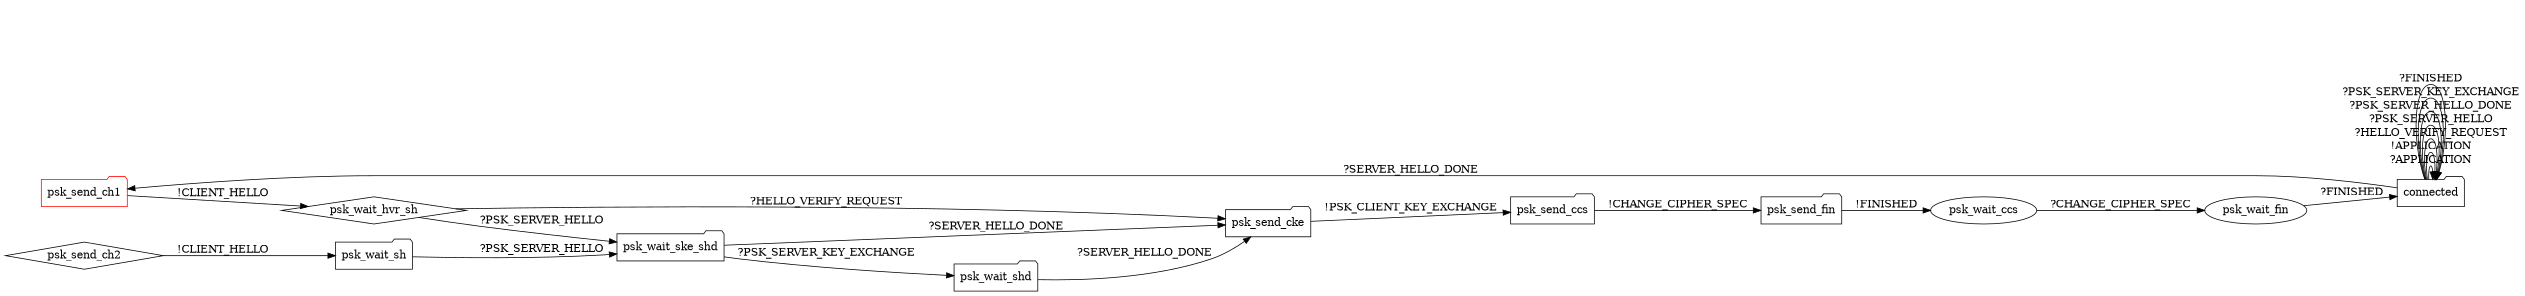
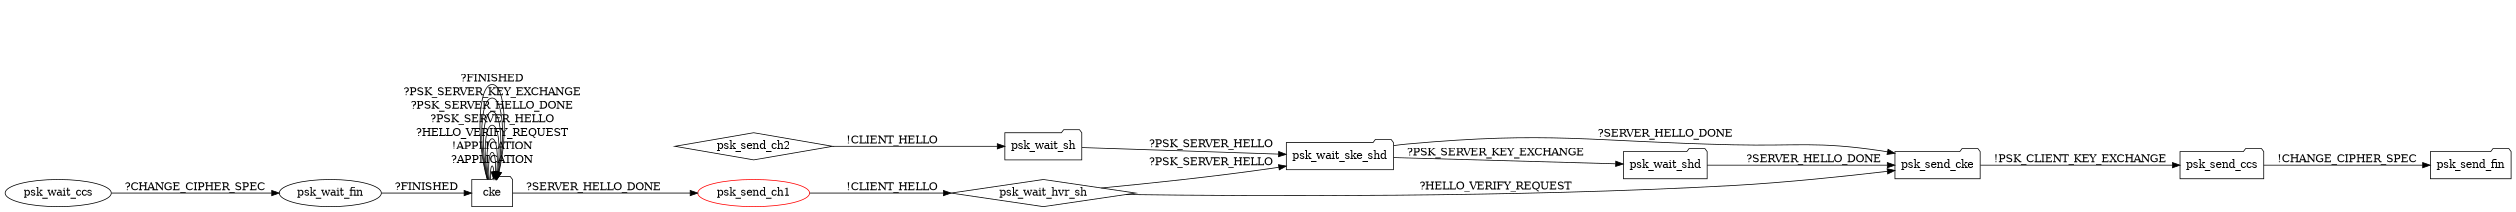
  digraph {
    rankdir=LR
    node [shape=folder]
-   psk_send_ch1 [color=red]
+   psk_send_ch1 [color=red shape=ellipse]
    psk_wait_hvr_sh [shape=diamond]
    psk_wait_ske_shd
    psk_send_cke
-   connected
+   connected [label=cke]
    psk_send_ch2 [shape=diamond]
    psk_wait_sh
    psk_wait_shd
    psk_send_ccs
    psk_send_fin
    psk_wait_ccs [shape=ellipse]
    psk_wait_fin [shape=ellipse]
    psk_send_ch1 -> psk_wait_hvr_sh [label="!CLIENT_HELLO"]
    psk_wait_hvr_sh -> psk_wait_ske_shd [label="?PSK_SERVER_HELLO"]
    psk_wait_hvr_sh -> psk_send_cke [label="?HELLO_VERIFY_REQUEST"]
    psk_wait_ske_shd -> psk_send_cke [label="?SERVER_HELLO_DONE"]
    psk_wait_ske_shd -> psk_wait_shd [label="?PSK_SERVER_KEY_EXCHANGE"]
    psk_send_cke -> psk_send_ccs [label="!PSK_CLIENT_KEY_EXCHANGE"]
    connected -> psk_send_ch1 [label="?SERVER_HELLO_DONE"]
    connected -> connected [label="?APPLICATION"]
    connected -> connected [label="!APPLICATION"]
    connected -> connected [label="?HELLO_VERIFY_REQUEST"]
    connected -> connected [label="?PSK_SERVER_HELLO"]
    connected -> connected [label="?PSK_SERVER_HELLO_DONE"]
    connected -> connected [label="?PSK_SERVER_KEY_EXCHANGE"]
    connected -> connected [label="?FINISHED"]
    psk_send_ch2 -> psk_wait_sh [label="!CLIENT_HELLO"]
    psk_wait_sh -> psk_wait_ske_shd [label="?PSK_SERVER_HELLO"]
    psk_wait_shd -> psk_send_cke [label="?SERVER_HELLO_DONE"]
    psk_send_ccs -> psk_send_fin [label="!CHANGE_CIPHER_SPEC"]
-   psk_send_fin -> psk_wait_ccs [label="!FINISHED"]
    psk_wait_ccs -> psk_wait_fin [label="?CHANGE_CIPHER_SPEC"]
    psk_wait_fin -> connected [label="?FINISHED"]
  }
